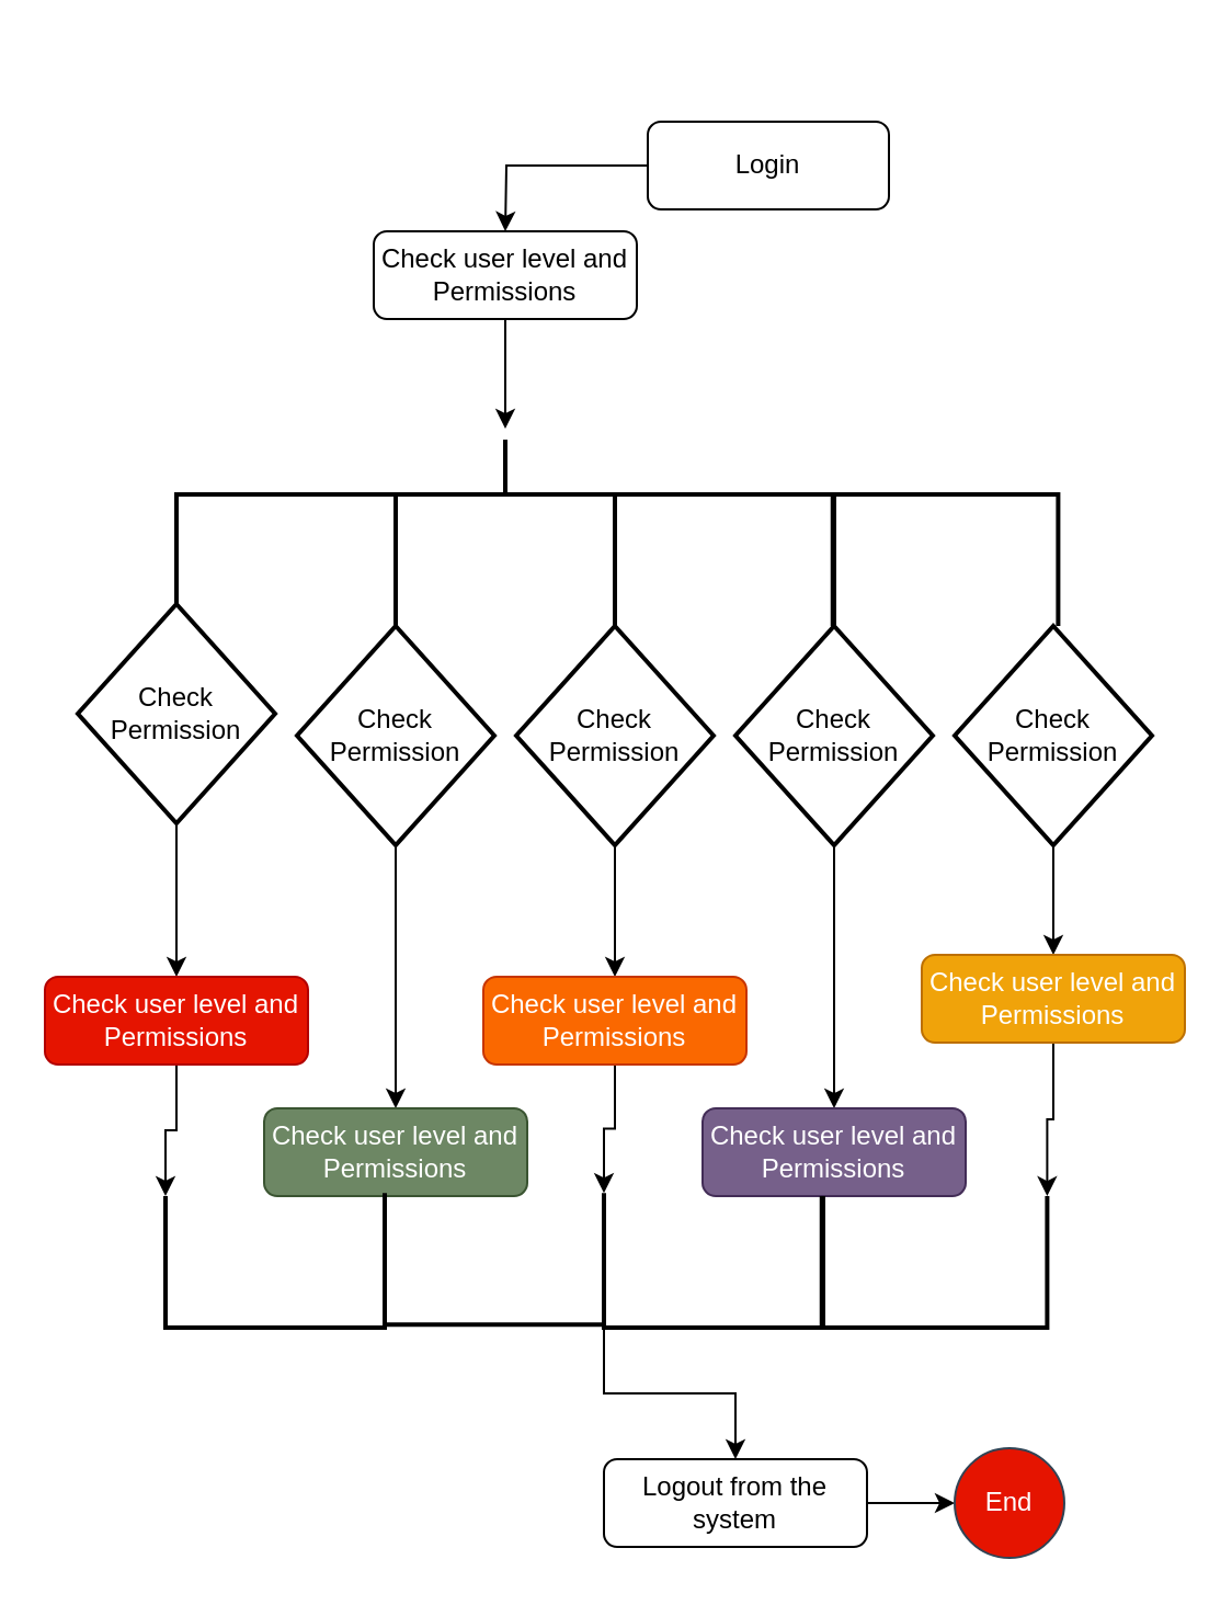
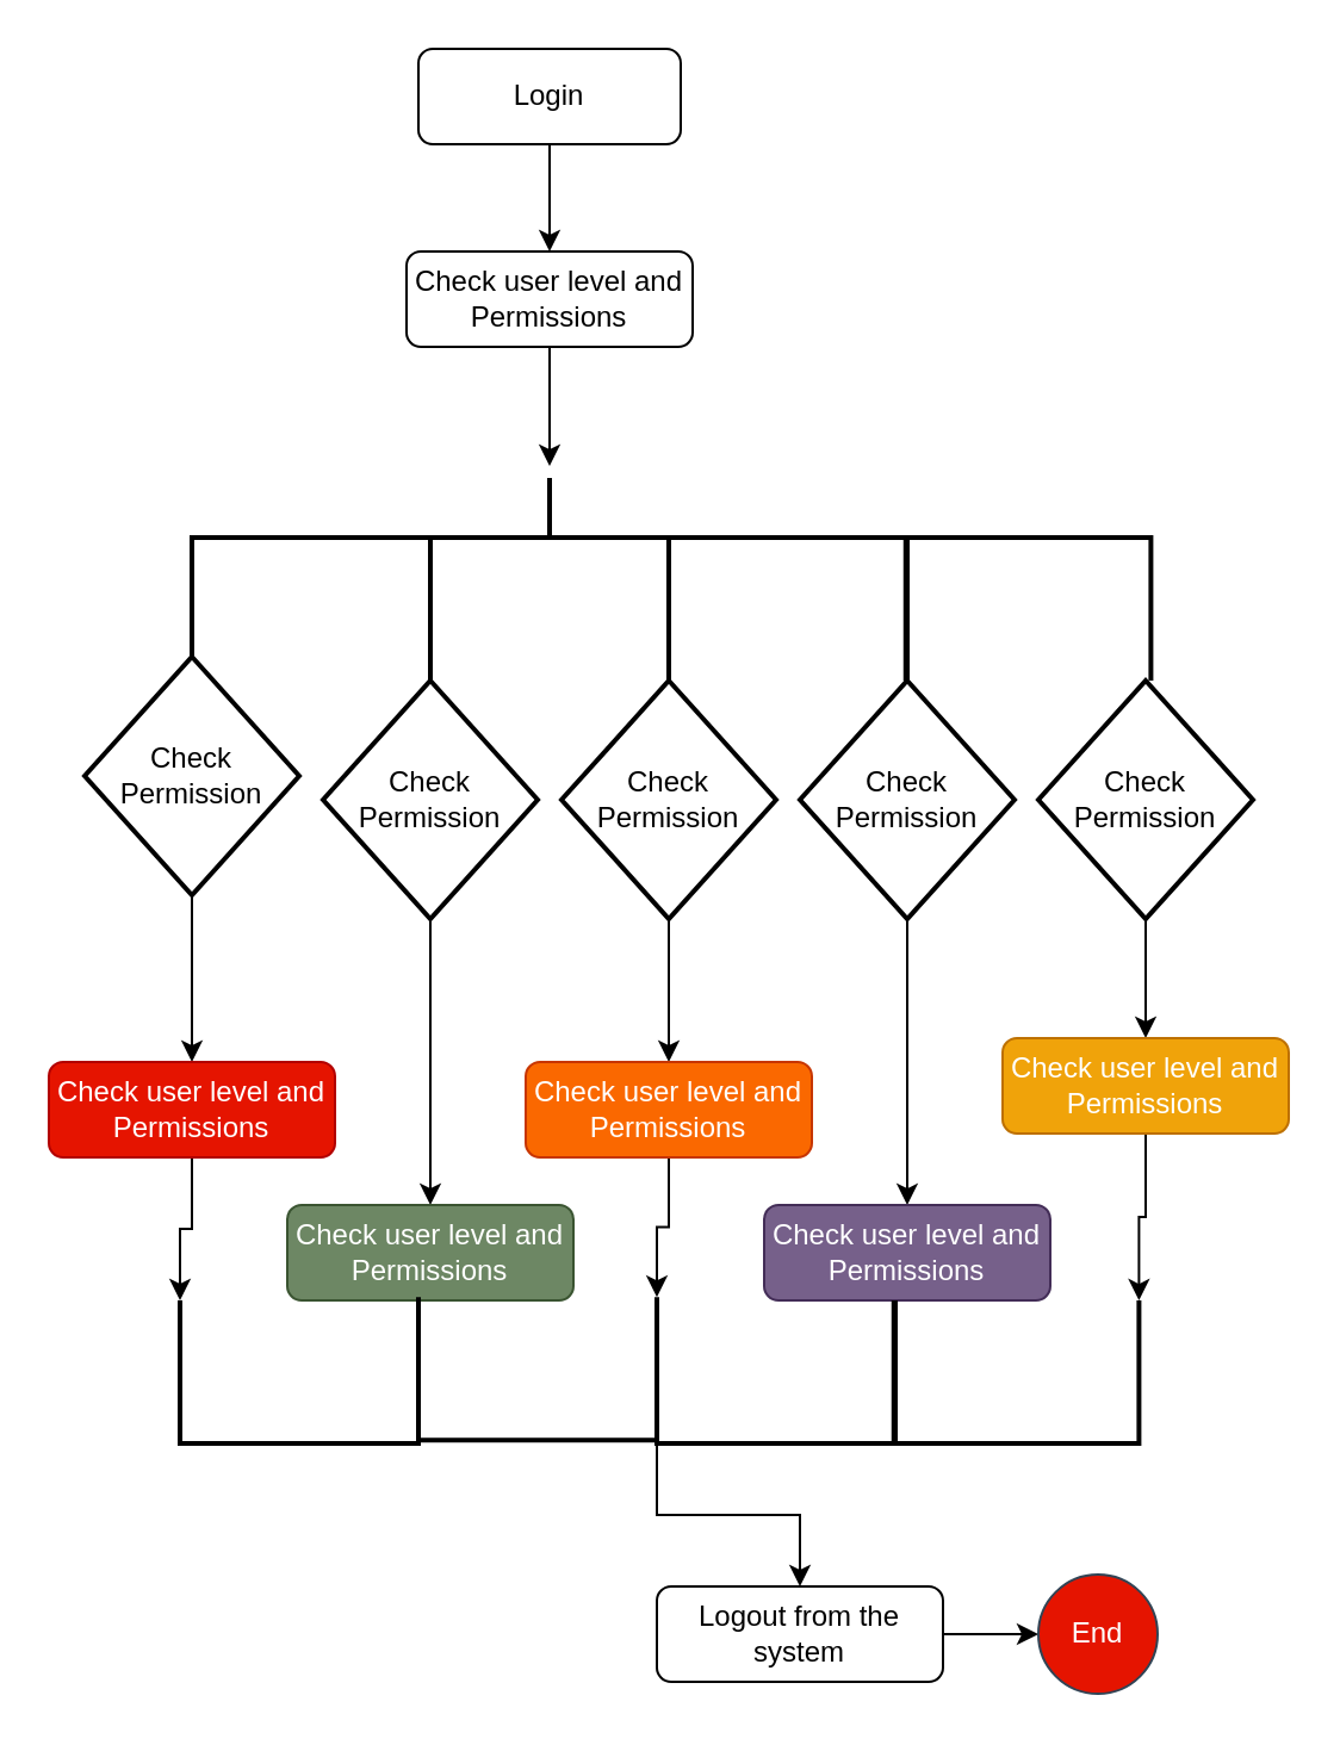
  <mxCell id="0" />
  <mxCell id="1" parent="0" />
  <mxCell id="2" style="edgeStyle=orthogonalEdgeStyle;rounded=0;orthogonalLoop=1;jettySize=auto;html=1;" edge="1" parent="1" source="3"><mxGeometry relative="1" as="geometry"><mxPoint x="230" y="105" as="targetPoint" /></mxGeometry></mxCell>
- <mxCell id="3" value="Login" style="rounded=1;whiteSpace=wrap;html=1;" vertex="1" parent="1"><mxGeometry x="295" y="55" width="110" height="40" as="geometry" /></mxCell>
+ <mxCell id="3" value="Login" style="rounded=1;whiteSpace=wrap;html=1;" vertex="1" parent="1"><mxGeometry x="175" y="20" width="110" height="40" as="geometry" /></mxCell>
  <mxCell id="4" style="edgeStyle=orthogonalEdgeStyle;rounded=0;orthogonalLoop=1;jettySize=auto;html=1;" edge="1" parent="1" source="5"><mxGeometry relative="1" as="geometry"><mxPoint x="230" y="195" as="targetPoint" /></mxGeometry></mxCell>
  <mxCell id="5" value="Check user level and Permissions" style="rounded=1;whiteSpace=wrap;html=1;" vertex="1" parent="1"><mxGeometry x="170" y="105" width="120" height="40" as="geometry" /></mxCell>
  <mxCell id="6" value="" style="strokeWidth=2;html=1;shape=mxgraph.flowchart.annotation_2;align=left;labelPosition=right;pointerEvents=1;rotation=90;" vertex="1" parent="1"><mxGeometry x="205" y="175" width="50" height="100" as="geometry" /></mxCell>
  <mxCell id="7" value="" style="strokeWidth=2;html=1;shape=mxgraph.flowchart.annotation_1;align=left;pointerEvents=1;rotation=90;" vertex="1" parent="1"><mxGeometry x="300" y="205" width="60" height="100" as="geometry" /></mxCell>
  <mxCell id="8" value="" style="strokeWidth=2;html=1;shape=mxgraph.flowchart.annotation_1;align=left;pointerEvents=1;rotation=90;" vertex="1" parent="1"><mxGeometry x="100" y="205" width="60" height="100" as="geometry" /></mxCell>
  <mxCell id="9" value="" style="strokeWidth=2;html=1;shape=mxgraph.flowchart.annotation_1;align=left;pointerEvents=1;rotation=90;" vertex="1" parent="1"><mxGeometry x="400.79" y="203.6" width="60" height="102.82" as="geometry" /></mxCell>
  <mxCell id="10" style="edgeStyle=orthogonalEdgeStyle;rounded=0;orthogonalLoop=1;jettySize=auto;html=1;entryX=0.5;entryY=0;entryDx=0;entryDy=0;" edge="1" parent="1" source="11" target="21"><mxGeometry relative="1" as="geometry"><mxPoint x="80" y="425" as="targetPoint" /></mxGeometry></mxCell>
  <mxCell id="11" value="Check Permission" style="strokeWidth=2;html=1;shape=mxgraph.flowchart.decision;whiteSpace=wrap;" vertex="1" parent="1"><mxGeometry x="35" y="275" width="90" height="100" as="geometry" /></mxCell>
  <mxCell id="12" style="edgeStyle=orthogonalEdgeStyle;rounded=0;orthogonalLoop=1;jettySize=auto;html=1;entryX=0.5;entryY=0;entryDx=0;entryDy=0;" edge="1" parent="1" source="13" target="25"><mxGeometry relative="1" as="geometry"><mxPoint x="380" y="425" as="targetPoint" /></mxGeometry></mxCell>
  <mxCell id="13" value="&lt;span&gt;Check Permission&lt;/span&gt;" style="strokeWidth=2;html=1;shape=mxgraph.flowchart.decision;whiteSpace=wrap;" vertex="1" parent="1"><mxGeometry x="335" y="285" width="90" height="100" as="geometry" /></mxCell>
  <mxCell id="14" style="edgeStyle=orthogonalEdgeStyle;rounded=0;orthogonalLoop=1;jettySize=auto;html=1;entryX=0.5;entryY=0;entryDx=0;entryDy=0;" edge="1" parent="1" source="15" target="24"><mxGeometry relative="1" as="geometry"><mxPoint x="280" y="425" as="targetPoint" /></mxGeometry></mxCell>
  <mxCell id="15" value="&lt;span&gt;Check Permission&lt;/span&gt;" style="strokeWidth=2;html=1;shape=mxgraph.flowchart.decision;whiteSpace=wrap;" vertex="1" parent="1"><mxGeometry x="235" y="285" width="90" height="100" as="geometry" /></mxCell>
  <mxCell id="16" style="edgeStyle=orthogonalEdgeStyle;rounded=0;orthogonalLoop=1;jettySize=auto;html=1;exitX=0.5;exitY=1;exitDx=0;exitDy=0;exitPerimeter=0;entryX=0.5;entryY=0;entryDx=0;entryDy=0;" edge="1" parent="1" source="17" target="22"><mxGeometry relative="1" as="geometry"><mxPoint x="180" y="425" as="targetPoint" /></mxGeometry></mxCell>
  <mxCell id="17" value="&lt;span&gt;Check Permission&lt;/span&gt;" style="strokeWidth=2;html=1;shape=mxgraph.flowchart.decision;whiteSpace=wrap;" vertex="1" parent="1"><mxGeometry x="135" y="285" width="90" height="100" as="geometry" /></mxCell>
  <mxCell id="18" style="edgeStyle=orthogonalEdgeStyle;rounded=0;orthogonalLoop=1;jettySize=auto;html=1;entryX=0.5;entryY=0;entryDx=0;entryDy=0;entryPerimeter=0;" edge="1" parent="1" source="19" target="27"><mxGeometry relative="1" as="geometry"><mxPoint x="480" y="425" as="targetPoint" /></mxGeometry></mxCell>
  <mxCell id="19" value="&lt;span&gt;Check Permission&lt;/span&gt;" style="strokeWidth=2;html=1;shape=mxgraph.flowchart.decision;whiteSpace=wrap;" vertex="1" parent="1"><mxGeometry x="435" y="285" width="90" height="100" as="geometry" /></mxCell>
  <mxCell id="20" style="edgeStyle=orthogonalEdgeStyle;rounded=0;orthogonalLoop=1;jettySize=auto;html=1;exitX=0.5;exitY=1;exitDx=0;exitDy=0;entryX=1;entryY=0;entryDx=0;entryDy=0;entryPerimeter=0;" edge="1" parent="1" source="21" target="32"><mxGeometry relative="1" as="geometry" /></mxCell>
  <mxCell id="21" value="Check user level and Permissions" style="rounded=1;whiteSpace=wrap;html=1;fillColor=#e51400;strokeColor=#B20000;fontColor=#ffffff;" vertex="1" parent="1"><mxGeometry x="20" y="445" width="120" height="40" as="geometry" /></mxCell>
  <mxCell id="22" value="Check user level and Permissions" style="rounded=1;whiteSpace=wrap;html=1;fillColor=#6d8764;strokeColor=#3A5431;fontColor=#ffffff;" vertex="1" parent="1"><mxGeometry x="120" y="505" width="120" height="40" as="geometry" /></mxCell>
  <mxCell id="23" style="edgeStyle=orthogonalEdgeStyle;rounded=0;orthogonalLoop=1;jettySize=auto;html=1;entryX=1;entryY=1;entryDx=0;entryDy=0;entryPerimeter=0;" edge="1" parent="1" source="24" target="34"><mxGeometry relative="1" as="geometry" /></mxCell>
  <mxCell id="24" value="Check user level and Permissions" style="rounded=1;whiteSpace=wrap;html=1;fillColor=#fa6800;strokeColor=#C73500;fontColor=#ffffff;" vertex="1" parent="1"><mxGeometry x="220" y="445" width="120" height="40" as="geometry" /></mxCell>
  <mxCell id="25" value="Check user level and Permissions" style="rounded=1;whiteSpace=wrap;html=1;fillColor=#76608a;strokeColor=#432D57;fontColor=#ffffff;" vertex="1" parent="1"><mxGeometry x="320" y="505" width="120" height="40" as="geometry" /></mxCell>
  <mxCell id="26" style="edgeStyle=orthogonalEdgeStyle;rounded=0;orthogonalLoop=1;jettySize=auto;html=1;exitX=0.5;exitY=1;exitDx=0;exitDy=0;entryX=1;entryY=1;entryDx=0;entryDy=0;entryPerimeter=0;" edge="1" parent="1" source="27" target="33"><mxGeometry relative="1" as="geometry" /></mxCell>
  <mxCell id="27" value="Check user level and Permissions" style="rounded=1;whiteSpace=wrap;html=1;fillColor=#f0a30a;strokeColor=#BD7000;fontColor=#ffffff;" vertex="1" parent="1"><mxGeometry x="420" y="435" width="120" height="40" as="geometry" /></mxCell>
  <mxCell id="28" style="edgeStyle=orthogonalEdgeStyle;rounded=0;orthogonalLoop=1;jettySize=auto;html=1;" edge="1" parent="1" source="29"><mxGeometry relative="1" as="geometry"><mxPoint x="435" y="685" as="targetPoint" /></mxGeometry></mxCell>
  <mxCell id="29" value="Logout from the system" style="rounded=1;whiteSpace=wrap;html=1;" vertex="1" parent="1"><mxGeometry x="275" y="665" width="120" height="40" as="geometry" /></mxCell>
  <mxCell id="30" style="edgeStyle=orthogonalEdgeStyle;rounded=0;orthogonalLoop=1;jettySize=auto;html=1;exitX=0;exitY=0;exitDx=0;exitDy=0;exitPerimeter=0;entryX=0.5;entryY=0;entryDx=0;entryDy=0;" edge="1" parent="1" source="31" target="29"><mxGeometry relative="1" as="geometry" /></mxCell>
  <mxCell id="31" value="" style="strokeWidth=2;html=1;shape=mxgraph.flowchart.annotation_1;align=left;pointerEvents=1;rotation=90;direction=west;" vertex="1" parent="1"><mxGeometry x="295" y="525" width="60" height="100" as="geometry" /></mxCell>
  <mxCell id="32" value="" style="strokeWidth=2;html=1;shape=mxgraph.flowchart.annotation_1;align=left;pointerEvents=1;rotation=90;direction=west;" vertex="1" parent="1"><mxGeometry x="95" y="525" width="60" height="100" as="geometry" /></mxCell>
  <mxCell id="33" value="" style="strokeWidth=2;html=1;shape=mxgraph.flowchart.annotation_1;align=left;pointerEvents=1;rotation=90;direction=west;" vertex="1" parent="1"><mxGeometry x="395.79" y="523.6" width="60" height="102.82" as="geometry" /></mxCell>
  <mxCell id="34" value="" style="strokeWidth=2;html=1;shape=mxgraph.flowchart.annotation_1;align=left;pointerEvents=1;rotation=90;direction=west;" vertex="1" parent="1"><mxGeometry x="195" y="523.6" width="60" height="100" as="geometry" /></mxCell>
  <mxCell id="35" value="End" style="ellipse;whiteSpace=wrap;html=1;aspect=fixed;fillColor=#e51400;strokeColor=#314354;fontColor=#ffffff;" vertex="1" parent="1"><mxGeometry x="435" y="660" width="50" height="50" as="geometry" /></mxCell>
